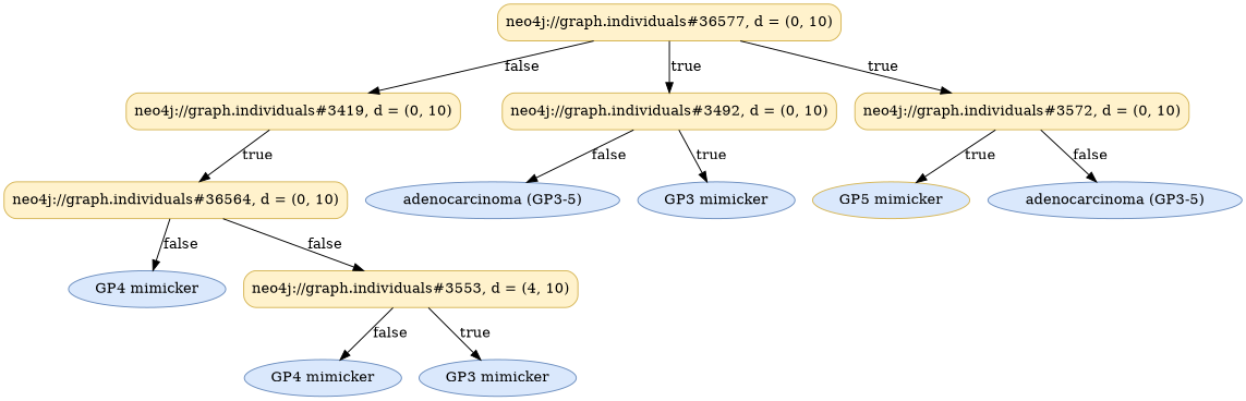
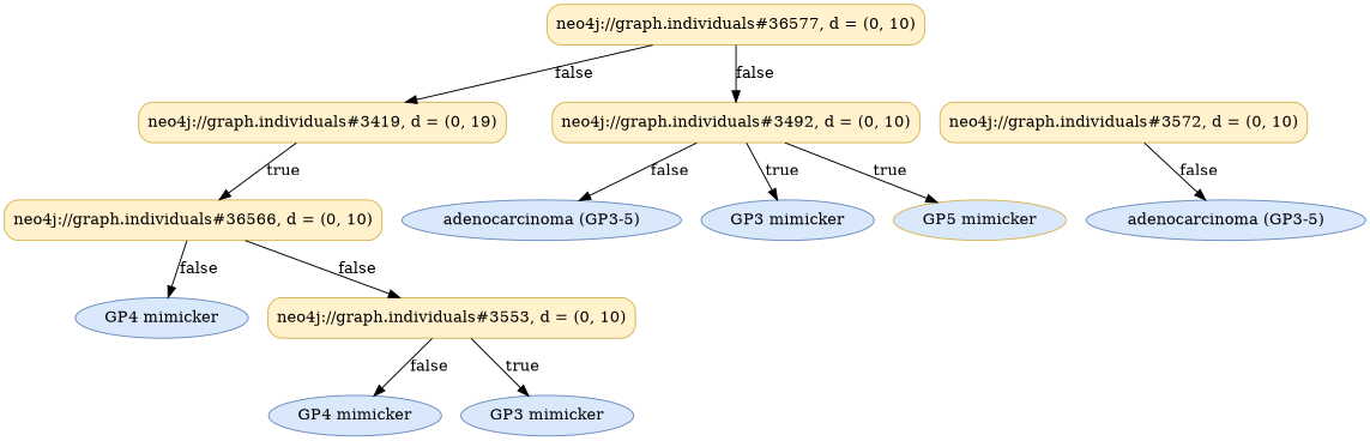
  digraph {
    fontname="Times-Roman"
    node [color="#D6B656" fillcolor="#DAE8FC" fontname="Times-Roman" shape=ellipse style="rounded,filled"]
-   n1 [fillcolor="#FFF2CC" label="neo4j://graph.individuals#3419, d = (0, 10)" shape=box]
-   n2 [fillcolor="#FFF2CC" label="neo4j://graph.individuals#36564, d = (0, 10)" shape=box]
+   n1 [fillcolor="#FFF2CC" label="neo4j://graph.individuals#3419, d = (0, 19)" shape=box]
+   n2 [fillcolor="#FFF2CC" label="neo4j://graph.individuals#36566, d = (0, 10)" shape=box]
    n3 [fillcolor="#FFF2CC" label="neo4j://graph.individuals#36577, d = (0, 10)" shape=box]
    n4 [fillcolor="#FFF2CC" label="neo4j://graph.individuals#3492, d = (0, 10)" shape=box]
    n5 [fillcolor="#FFF2CC" label="neo4j://graph.individuals#3572, d = (0, 10)" shape=box]
    n6 [color="#6C8EBF" label="GP4 mimicker"]
-   n7 [fillcolor="#FFF2CC" label="neo4j://graph.individuals#3553, d = (4, 10)" shape=box]
+   n7 [fillcolor="#FFF2CC" label="neo4j://graph.individuals#3553, d = (0, 10)" shape=box]
    n8 [color="#6C8EBF" label="adenocarcinoma (GP3-5)"]
    n9 [color="#6C8EBF" label="GP3 mimicker"]
    n10 [color="#6C8EBF" label="adenocarcinoma (GP3-5)"]
    n11 [label="GP5 mimicker"]
    n12 [color="#6C8EBF" label="GP4 mimicker"]
    n13 [color="#6C8EBF" label="GP3 mimicker"]
    n1 -> n2 [label=true]
    n2 -> n6 [label=false]
    n2 -> n7 [label=false]
    n3 -> n1 [label=false]
-   n3 -> n4 [label=true]
-   n3 -> n5 [label=true]
+   n3 -> n4 [label=false]
    n4 -> n8 [label=false]
    n4 -> n9 [label=true]
    n5 -> n10 [label=false]
-   n5 -> n11 [label=true]
+   n4 -> n11 [label=true]
    n7 -> n12 [label=false]
    n7 -> n13 [label=true]
  }
